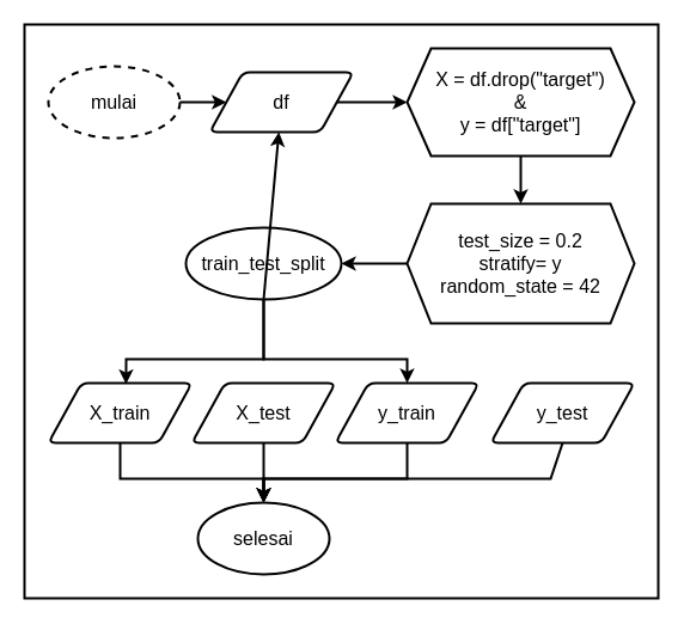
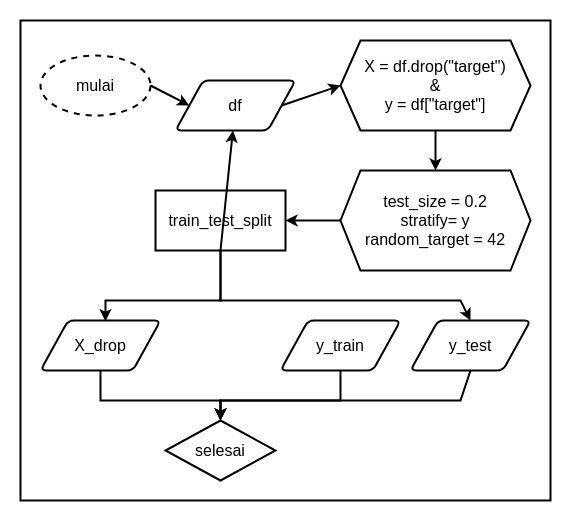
  <mxCell id="0" />
  <mxCell id="1" parent="0" />
  <mxCell id="2" value="" style="group" vertex="1" connectable="0" parent="1"><mxGeometry x="20" y="20" width="530" height="480" as="geometry" /></mxCell>
  <mxCell id="3" value="" style="rounded=0;whiteSpace=wrap;html=1;strokeWidth=2;" vertex="1" parent="2"><mxGeometry width="530" height="480" as="geometry" /></mxCell>
  <mxCell id="4" value="&lt;font style=&quot;font-size: 16px&quot;&gt;mulai&lt;/font&gt;" style="ellipse;whiteSpace=wrap;html=1;strokeWidth=2;dashed=1;" vertex="1" parent="2"><mxGeometry x="20" y="35" width="110" height="60" as="geometry" /></mxCell>
- <mxCell id="5" value="&lt;font style=&quot;font-size: 16px&quot;&gt;df&lt;/font&gt;" style="shape=parallelogram;html=1;strokeWidth=2;perimeter=parallelogramPerimeter;whiteSpace=wrap;rounded=1;arcSize=12;size=0.23;" vertex="1" parent="2"><mxGeometry x="155" y="40" width="120" height="50" as="geometry" /></mxCell>
- <mxCell id="6" value="&lt;font style=&quot;font-size: 16px&quot;&gt;X_train&lt;/font&gt;" style="shape=parallelogram;html=1;strokeWidth=2;perimeter=parallelogramPerimeter;whiteSpace=wrap;rounded=1;arcSize=12;size=0.23;" vertex="1" parent="2"><mxGeometry x="20" y="300" width="120" height="50" as="geometry" /></mxCell>
- <mxCell id="7" value="&lt;font style=&quot;font-size: 16px&quot;&gt;X_test&lt;/font&gt;" style="shape=parallelogram;html=1;strokeWidth=2;perimeter=parallelogramPerimeter;whiteSpace=wrap;rounded=1;arcSize=12;size=0.23;" vertex="1" parent="2"><mxGeometry x="140" y="300" width="120" height="50" as="geometry" /></mxCell>
+ <mxCell id="5" value="&lt;font style=&quot;font-size: 16px&quot;&gt;df&lt;/font&gt;" style="shape=parallelogram;html=1;strokeWidth=2;perimeter=parallelogramPerimeter;whiteSpace=wrap;rounded=1;arcSize=12;size=0.23;" vertex="1" parent="2"><mxGeometry x="155" y="60" width="120" height="50" as="geometry" /></mxCell>
+ <mxCell id="6" value="&lt;font style=&quot;font-size: 16px&quot;&gt;X_drop&lt;/font&gt;" style="shape=parallelogram;html=1;strokeWidth=2;perimeter=parallelogramPerimeter;whiteSpace=wrap;rounded=1;arcSize=12;size=0.23;" vertex="1" parent="2"><mxGeometry x="20" y="300" width="120" height="50" as="geometry" /></mxCell>
  <mxCell id="8" value="&lt;span style=&quot;font-size: 16px&quot;&gt;y_train&lt;/span&gt;" style="shape=parallelogram;html=1;strokeWidth=2;perimeter=parallelogramPerimeter;whiteSpace=wrap;rounded=1;arcSize=12;size=0.23;" vertex="1" parent="2"><mxGeometry x="260" y="300" width="120" height="50" as="geometry" /></mxCell>
  <mxCell id="9" value="&lt;font style=&quot;font-size: 16px&quot;&gt;y_test&lt;/font&gt;" style="shape=parallelogram;html=1;strokeWidth=2;perimeter=parallelogramPerimeter;whiteSpace=wrap;rounded=1;arcSize=12;size=0.23;" vertex="1" parent="2"><mxGeometry x="390" y="300" width="120" height="50" as="geometry" /></mxCell>
- <mxCell id="10" value="&lt;font style=&quot;font-size: 16px&quot;&gt;selesai&lt;/font&gt;" style="ellipse;whiteSpace=wrap;html=1;strokeWidth=2;" vertex="1" parent="2"><mxGeometry x="145" y="400" width="110" height="60" as="geometry" /></mxCell>
- <mxCell id="11" value="&lt;font style=&quot;font-size: 16px&quot;&gt;test_size = 0.2&lt;br&gt;stratify= y&lt;br&gt;random_state = 42&lt;br&gt;&lt;/font&gt;" style="shape=hexagon;perimeter=hexagonPerimeter2;whiteSpace=wrap;html=1;fixedSize=1;strokeWidth=2;" vertex="1" parent="2"><mxGeometry x="320" y="150" width="190" height="100" as="geometry" /></mxCell>
+ <mxCell id="10" value="&lt;font style=&quot;font-size: 16px&quot;&gt;selesai&lt;/font&gt;" style="rhombus;whiteSpace=wrap;html=1;strokeWidth=2;" vertex="1" parent="2"><mxGeometry x="145" y="400" width="110" height="60" as="geometry" /></mxCell>
+ <mxCell id="11" value="&lt;font style=&quot;font-size: 16px&quot;&gt;test_size = 0.2&lt;br&gt;stratify= y&lt;br&gt;random_target = 42&lt;br&gt;&lt;/font&gt;" style="shape=hexagon;perimeter=hexagonPerimeter2;whiteSpace=wrap;html=1;fixedSize=1;strokeWidth=2;" vertex="1" parent="2"><mxGeometry x="320" y="150" width="190" height="100" as="geometry" /></mxCell>
  <mxCell id="12" value="&lt;font style=&quot;font-size: 16px&quot;&gt;X = df.drop(&quot;target&quot;)&lt;br&gt;&amp;amp;&lt;br&gt;y = df[&quot;target&quot;]&lt;/font&gt;" style="shape=hexagon;perimeter=hexagonPerimeter2;whiteSpace=wrap;html=1;fixedSize=1;strokeWidth=2;" vertex="1" parent="2"><mxGeometry x="320" y="20" width="190" height="90" as="geometry" /></mxCell>
  <mxCell id="13" value="" style="endArrow=classic;html=1;strokeWidth=2;exitX=1;exitY=0.5;exitDx=0;exitDy=0;entryX=0;entryY=0.5;entryDx=0;entryDy=0;" edge="1" parent="2" source="5" target="12"><mxGeometry width="50" height="50" relative="1" as="geometry"><mxPoint x="350" y="140" as="sourcePoint" /><mxPoint x="400" y="90" as="targetPoint" /></mxGeometry></mxCell>
  <mxCell id="14" value="" style="endArrow=classic;html=1;strokeWidth=2;exitX=1;exitY=0.5;exitDx=0;exitDy=0;entryX=0;entryY=0.5;entryDx=0;entryDy=0;" edge="1" parent="2" source="4" target="5"><mxGeometry width="50" height="50" relative="1" as="geometry"><mxPoint x="290" y="90" as="sourcePoint" /><mxPoint x="340" y="40" as="targetPoint" /></mxGeometry></mxCell>
- <mxCell id="15" value="&lt;font style=&quot;font-size: 16px&quot;&gt;train_test_split&lt;/font&gt;" style="ellipse;whiteSpace=wrap;html=1;strokeWidth=2;" vertex="1" parent="2"><mxGeometry x="135" y="170" width="130" height="60" as="geometry" /></mxCell>
+ <mxCell id="15" value="&lt;font style=&quot;font-size: 16px&quot;&gt;train_test_split&lt;/font&gt;" style="rounded=0;whiteSpace=wrap;html=1;strokeWidth=2;" vertex="1" parent="2"><mxGeometry x="135" y="170" width="130" height="60" as="geometry" /></mxCell>
  <mxCell id="16" value="" style="endArrow=classic;html=1;strokeWidth=2;exitX=0.5;exitY=1;exitDx=0;exitDy=0;entryX=0.5;entryY=0;entryDx=0;entryDy=0;" edge="1" parent="2" source="12" target="11"><mxGeometry width="50" height="50" relative="1" as="geometry"><mxPoint x="310" y="210" as="sourcePoint" /><mxPoint x="360" y="160" as="targetPoint" /></mxGeometry></mxCell>
  <mxCell id="17" value="" style="endArrow=classic;html=1;strokeWidth=2;exitX=0;exitY=0.5;exitDx=0;exitDy=0;entryX=1;entryY=0.5;entryDx=0;entryDy=0;" edge="1" parent="2" source="11" target="15"><mxGeometry width="50" height="50" relative="1" as="geometry"><mxPoint x="310" y="210" as="sourcePoint" /><mxPoint x="360" y="160" as="targetPoint" /></mxGeometry></mxCell>
  <mxCell id="18" value="" style="endArrow=classic;html=1;strokeWidth=2;exitX=0.5;exitY=1;exitDx=0;exitDy=0;entryX=0.541;entryY=0.014;entryDx=0;entryDy=0;entryPerimeter=0;rounded=0;" edge="1" parent="2" source="15" target="6"><mxGeometry width="50" height="50" relative="1" as="geometry"><mxPoint x="440" y="160" as="sourcePoint" /><mxPoint x="490" y="110" as="targetPoint" /><Array as="points"><mxPoint x="200" y="280" /><mxPoint x="85" y="280" /></Array></mxGeometry></mxCell>
  <mxCell id="19" value="" style="endArrow=classic;html=1;strokeWidth=2;exitX=0.5;exitY=1;exitDx=0;exitDy=0;" edge="1" parent="2" source="15" target="5"><mxGeometry width="50" height="50" relative="1" as="geometry"><mxPoint x="330" y="200" as="sourcePoint" /><mxPoint x="380" y="150" as="targetPoint" /></mxGeometry></mxCell>
- <mxCell id="20" value="" style="endArrow=classic;html=1;strokeWidth=2;exitX=0.5;exitY=1;exitDx=0;exitDy=0;entryX=0.5;entryY=0;entryDx=0;entryDy=0;rounded=0;" edge="1" parent="2" source="15" target="8"><mxGeometry width="50" height="50" relative="1" as="geometry"><mxPoint x="360" y="240" as="sourcePoint" /><mxPoint x="410" y="190" as="targetPoint" /><Array as="points"><mxPoint x="200" y="280" /><mxPoint x="320" y="280" /></Array></mxGeometry></mxCell>
- <mxCell id="22" value="" style="endArrow=classic;html=1;strokeWidth=2;exitX=0.5;exitY=1;exitDx=0;exitDy=0;entryX=0.5;entryY=0;entryDx=0;entryDy=0;" edge="1" parent="2" source="7" target="10"><mxGeometry width="50" height="50" relative="1" as="geometry"><mxPoint x="270" y="220" as="sourcePoint" /><mxPoint x="320" y="170" as="targetPoint" /></mxGeometry></mxCell>
+ <mxCell id="21" value="" style="endArrow=classic;html=1;strokeWidth=2;exitX=0.5;exitY=1;exitDx=0;exitDy=0;entryX=0.5;entryY=0;entryDx=0;entryDy=0;rounded=0;" edge="1" parent="2" source="15" target="9"><mxGeometry width="50" height="50" relative="1" as="geometry"><mxPoint x="360" y="240" as="sourcePoint" /><mxPoint x="410" y="190" as="targetPoint" /><Array as="points"><mxPoint x="200" y="280" /><mxPoint x="440" y="280" /></Array></mxGeometry></mxCell>
  <mxCell id="23" value="" style="endArrow=classic;html=1;strokeWidth=2;exitX=0.5;exitY=1;exitDx=0;exitDy=0;entryX=0.5;entryY=0;entryDx=0;entryDy=0;rounded=0;" edge="1" parent="2" source="8" target="10"><mxGeometry width="50" height="50" relative="1" as="geometry"><mxPoint x="220" y="390" as="sourcePoint" /><mxPoint x="270" y="340" as="targetPoint" /><Array as="points"><mxPoint x="320" y="380" /><mxPoint x="200" y="380" /></Array></mxGeometry></mxCell>
  <mxCell id="24" value="" style="endArrow=classic;html=1;strokeWidth=2;exitX=0.5;exitY=1;exitDx=0;exitDy=0;entryX=0.5;entryY=0;entryDx=0;entryDy=0;rounded=0;" edge="1" parent="2" source="6" target="10"><mxGeometry width="50" height="50" relative="1" as="geometry"><mxPoint x="190" y="390" as="sourcePoint" /><mxPoint x="240" y="340" as="targetPoint" /><Array as="points"><mxPoint x="80" y="380" /><mxPoint x="200" y="380" /></Array></mxGeometry></mxCell>
  <mxCell id="25" value="" style="endArrow=classic;html=1;strokeWidth=2;exitX=0.5;exitY=1;exitDx=0;exitDy=0;entryX=0.5;entryY=0;entryDx=0;entryDy=0;rounded=0;" edge="1" parent="2" source="9" target="10"><mxGeometry width="50" height="50" relative="1" as="geometry"><mxPoint x="240" y="350" as="sourcePoint" /><mxPoint x="290" y="300" as="targetPoint" /><Array as="points"><mxPoint x="440" y="380" /><mxPoint x="200" y="380" /></Array></mxGeometry></mxCell>
